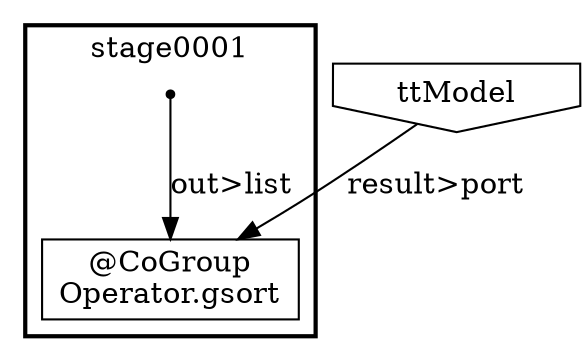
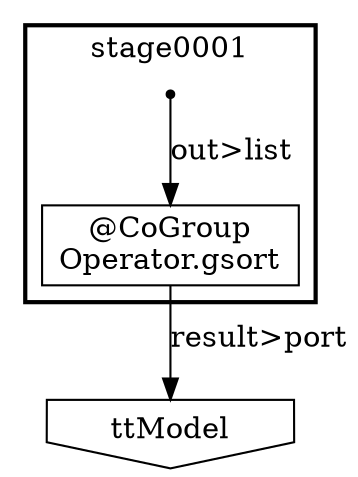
  digraph {
    "44746edf-61a3-4a64-a518-fbfb78da51e4" [shape=point]
    n2 [label="@CoGroup\nOperator.gsort" shape=box]
    n3 [label=ttModel shape=invhouse]
    subgraph cluster_1 {
      label=stage0001
      style=bold
      "44746edf-61a3-4a64-a518-fbfb78da51e4"
      n2
    }
    "44746edf-61a3-4a64-a518-fbfb78da51e4" -> n2 [label="out>list"]
-   n3 -> n2 [label="result>port"]
+   n2 -> n3 [label="result>port"]
  }
